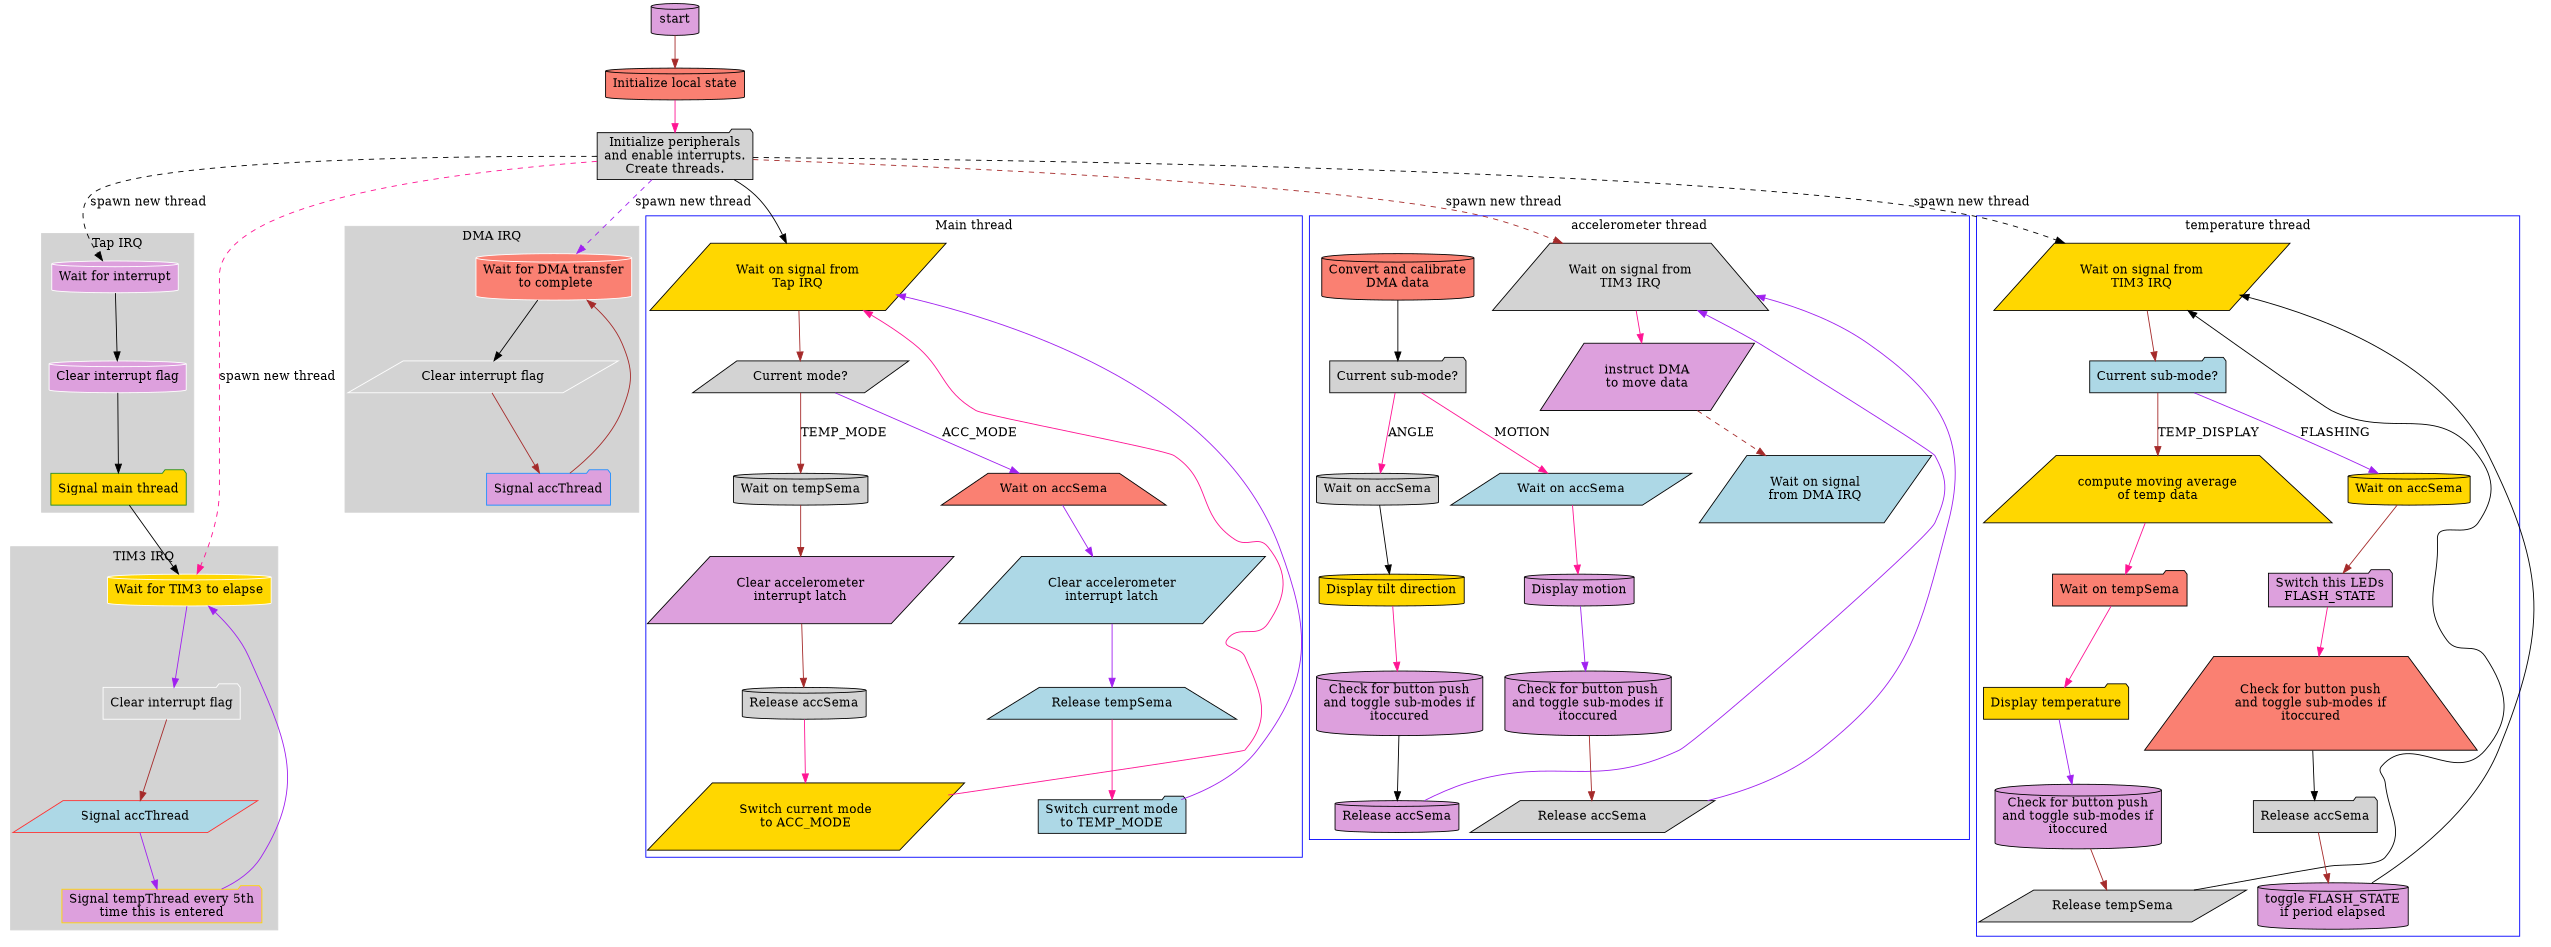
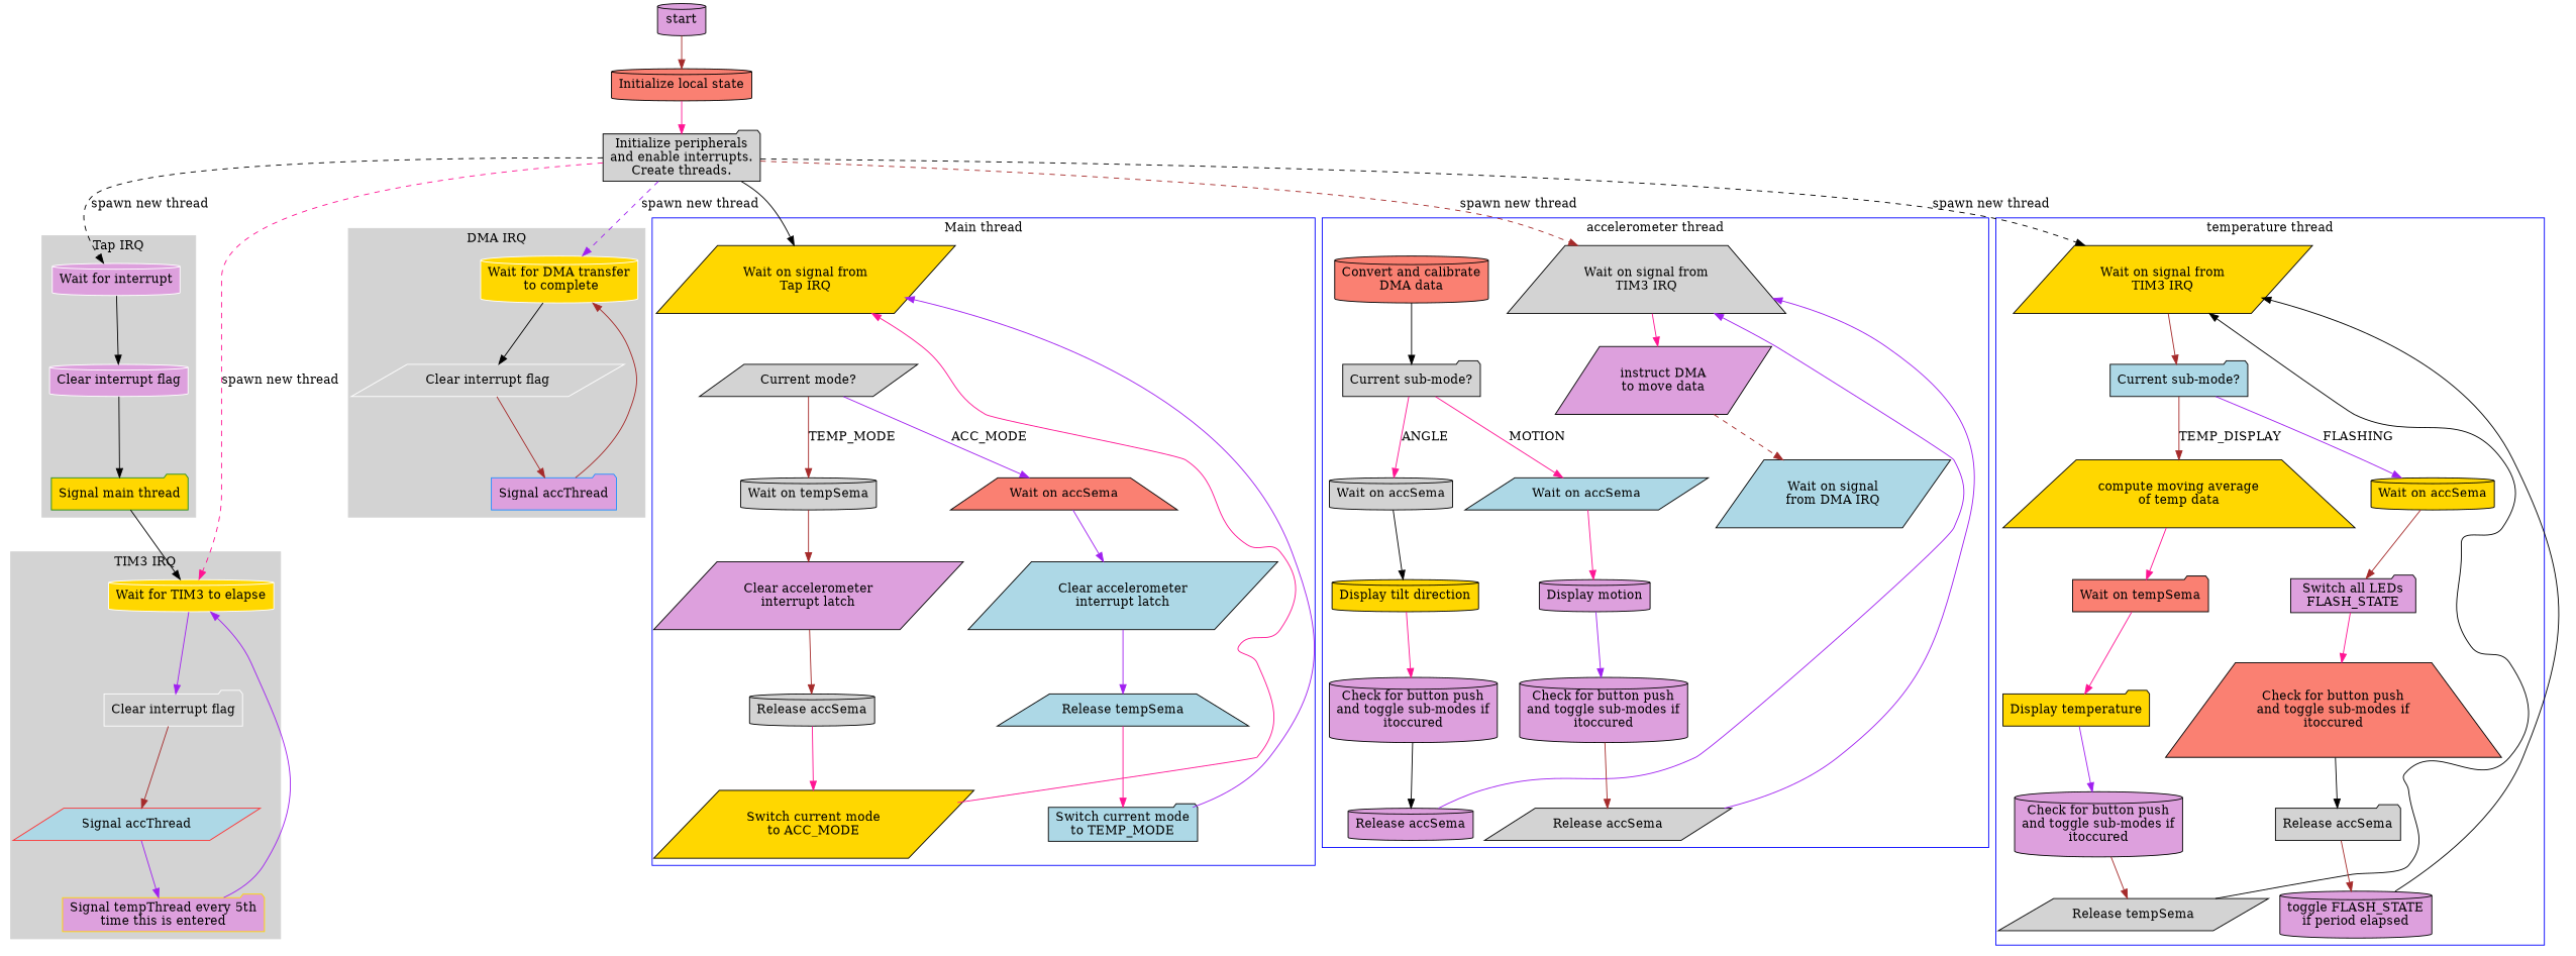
  digraph {
    node [fillcolor=plum shape=cylinder style=filled]
    edge [color=brown]
    n1 [color=white fillcolor=gold label="Wait for TIM3 to elapse"]
    n2 [color=white fillcolor=lightgrey label="Clear interrupt flag" shape=folder]
    n3 [color=firebrick1 fillcolor=lightblue label="Signal accThread" shape=parallelogram]
    n4 [color=gold label="Signal tempThread every 5th\ntime this is entered" shape=folder]
    n5 [color=white label="Wait for interrupt"]
    n6 [color=white label="Clear interrupt flag"]
    n7 [color=forestgreen fillcolor=gold label="Signal main thread" shape=folder]
-   n8 [color=white fillcolor=salmon label="Wait for DMA transfer\n to complete"]
+   n8 [color=white fillcolor=gold label="Wait for DMA transfer\n to complete"]
    n9 [color=white fillcolor=lightgrey label="Clear interrupt flag" shape=parallelogram]
    n10 [color=dodgerblue label="Signal accThread" shape=folder]
    n11 [fillcolor=gold label="Wait on signal from\nTap IRQ" shape=parallelogram]
    n12 [fillcolor=lightgrey label="Current mode?" shape=parallelogram]
    n13 [fillcolor=lightgrey label="Wait on tempSema"]
    n14 [fillcolor=salmon label="Wait on accSema" shape=trapezium]
    n15 [label="Clear accelerometer\ninterrupt latch" shape=parallelogram]
    n16 [fillcolor=lightgrey label="Release accSema"]
    n17 [fillcolor=gold label="Switch current mode\nto ACC_MODE" shape=parallelogram]
    n18 [fillcolor=lightblue label="Clear accelerometer\ninterrupt latch" shape=parallelogram]
    n19 [fillcolor=lightblue label="Release tempSema" shape=trapezium]
    n20 [fillcolor=lightblue label="Switch current mode\nto TEMP_MODE" shape=folder]
    n21 [fillcolor=lightgrey label="Wait on signal from\nTIM3 IRQ" shape=trapezium]
    n22 [label="instruct DMA\nto move data" shape=parallelogram]
    n23 [fillcolor=lightblue label="Wait on signal\nfrom DMA IRQ" shape=parallelogram]
    n24 [fillcolor=salmon label="Convert and calibrate\nDMA data"]
    n25 [fillcolor=lightgrey label="Current sub-mode?" shape=folder]
    n26 [fillcolor=lightgrey label="Wait on accSema"]
    n27 [fillcolor=lightblue label="Wait on accSema" shape=parallelogram]
    n28 [fillcolor=gold label="Display tilt direction"]
    n29 [label="Check for button push\nand toggle sub-modes if\nitoccured"]
    n30 [label="Release accSema"]
    n31 [label="Display motion"]
    n32 [label="Check for button push\nand toggle sub-modes if\nitoccured"]
    n33 [fillcolor=lightgrey label="Release accSema" shape=parallelogram]
    n34 [fillcolor=gold label="Wait on signal from\nTIM3 IRQ" shape=parallelogram]
    n35 [fillcolor=lightblue label="Current sub-mode?" shape=folder]
    n36 [fillcolor=gold label="compute moving average\nof temp data" shape=trapezium]
    n37 [fillcolor=gold label="Wait on accSema"]
    n38 [fillcolor=salmon label="Wait on tempSema" shape=folder]
    n39 [fillcolor=gold label="Display temperature" shape=folder]
    n40 [label="Check for button push\nand toggle sub-modes if\nitoccured"]
    n41 [fillcolor=lightgrey label="Release tempSema" shape=parallelogram]
-   n42 [label="Switch this LEDs\nFLASH_STATE" shape=folder]
+   n42 [label="Switch all LEDs\nFLASH_STATE" shape=folder]
    n43 [fillcolor=salmon label="Check for button push\nand toggle sub-modes if\nitoccured" shape=trapezium]
    n44 [fillcolor=lightgrey label="Release accSema" shape=folder]
    n45 [label="toggle FLASH_STATE\nif period elapsed"]
    n46 [fillcolor=salmon label="Initialize local state"]
    n47 [fillcolor=lightgrey label="Initialize peripherals\nand enable interrupts.\nCreate threads." shape=folder]
    start
    subgraph cluster_1 {
      color=lightgrey
      label="TIM3 IRQ"
      style=filled
      n1
      n2
      n3
      n4
    }
    subgraph cluster_2 {
      color=lightgrey
      label="Tap IRQ"
      style=filled
      n5
      n6
      n7
    }
    subgraph cluster_3 {
      color=lightgrey
      label="DMA IRQ"
      style=filled
      n8
      n9
      n10
    }
    subgraph cluster_4 {
      color=blue
      label="Main thread"
      n11
      n12
      n13
      n14
      n15
      n16
      n17
      n18
      n19
      n20
    }
    subgraph cluster_5 {
      color=blue
      label="accelerometer thread"
      n21
      n22
      n23
      n24
      n25
      n26
      n27
      n28
      n29
      n30
      n31
      n32
      n33
    }
    subgraph cluster_6 {
      color=blue
      label="temperature thread"
      n34
      n35
      n36
      n37
      n38
      n39
      n40
      n41
      n42
      n43
      n44
      n45
    }
    n1 -> n2 [color=purple]
    n2 -> n3
    n3 -> n4 [color=purple]
    n4 -> n1 [color=purple contraint=false]
    n5 -> n6 [color=black]
    n6 -> n7 [color=black]
    n7 -> n1 [color=black contraint=false]
    n8 -> n9 [color=black]
    n9 -> n10
    n10 -> n8 [contraint=false]
-   n11 -> n12
    n12 -> n13 [label=TEMP_MODE]
    n12 -> n14 [color=purple label=ACC_MODE]
    n13 -> n15
    n14 -> n18 [color=purple]
    n15 -> n16
    n16 -> n17 [color=deeppink]
    n17 -> n11 [color=deeppink constraint=false]
    n18 -> n19 [color=purple]
    n19 -> n20 [color=deeppink]
    n20 -> n11 [color=purple constraint=false]
    n21 -> n22 [color=deeppink]
    n22 -> n23 [style=dashed]
    n24 -> n25 [color=black]
    n25 -> n26 [color=deeppink label=ANGLE]
    n25 -> n27 [color=deeppink label=MOTION]
    n26 -> n28 [color=black]
    n27 -> n31 [color=deeppink]
    n28 -> n29 [color=deeppink]
    n29 -> n30 [color=black]
    n30 -> n21 [color=purple constraint=false]
    n31 -> n32 [color=purple]
    n32 -> n33
    n33 -> n21 [color=purple constraint=false]
    n34 -> n35
    n35 -> n36 [label=TEMP_DISPLAY]
    n35 -> n37 [color=purple label=FLASHING]
    n36 -> n38 [color=deeppink]
    n37 -> n42
    n38 -> n39 [color=deeppink]
    n39 -> n40 [color=purple]
    n40 -> n41
    n41 -> n34 [color=black constraint=false]
    n42 -> n43 [color=deeppink]
    n43 -> n44 [color=black]
    n44 -> n45
    n45 -> n34 [color=black constraint=false]
    n46 -> n47 [color=deeppink]
    n47 -> n1 [color=deeppink label="spawn new thread" style=dashed]
    n47 -> n5 [color=black label="spawn new thread" style=dashed]
    n47 -> n8 [color=purple label="spawn new thread" style=dashed]
    n47 -> n11 [color=black]
    n47 -> n21 [label="spawn new thread" style=dashed]
    n47 -> n34 [color=black label="spawn new thread" style=dashed]
    start -> n46
  }
